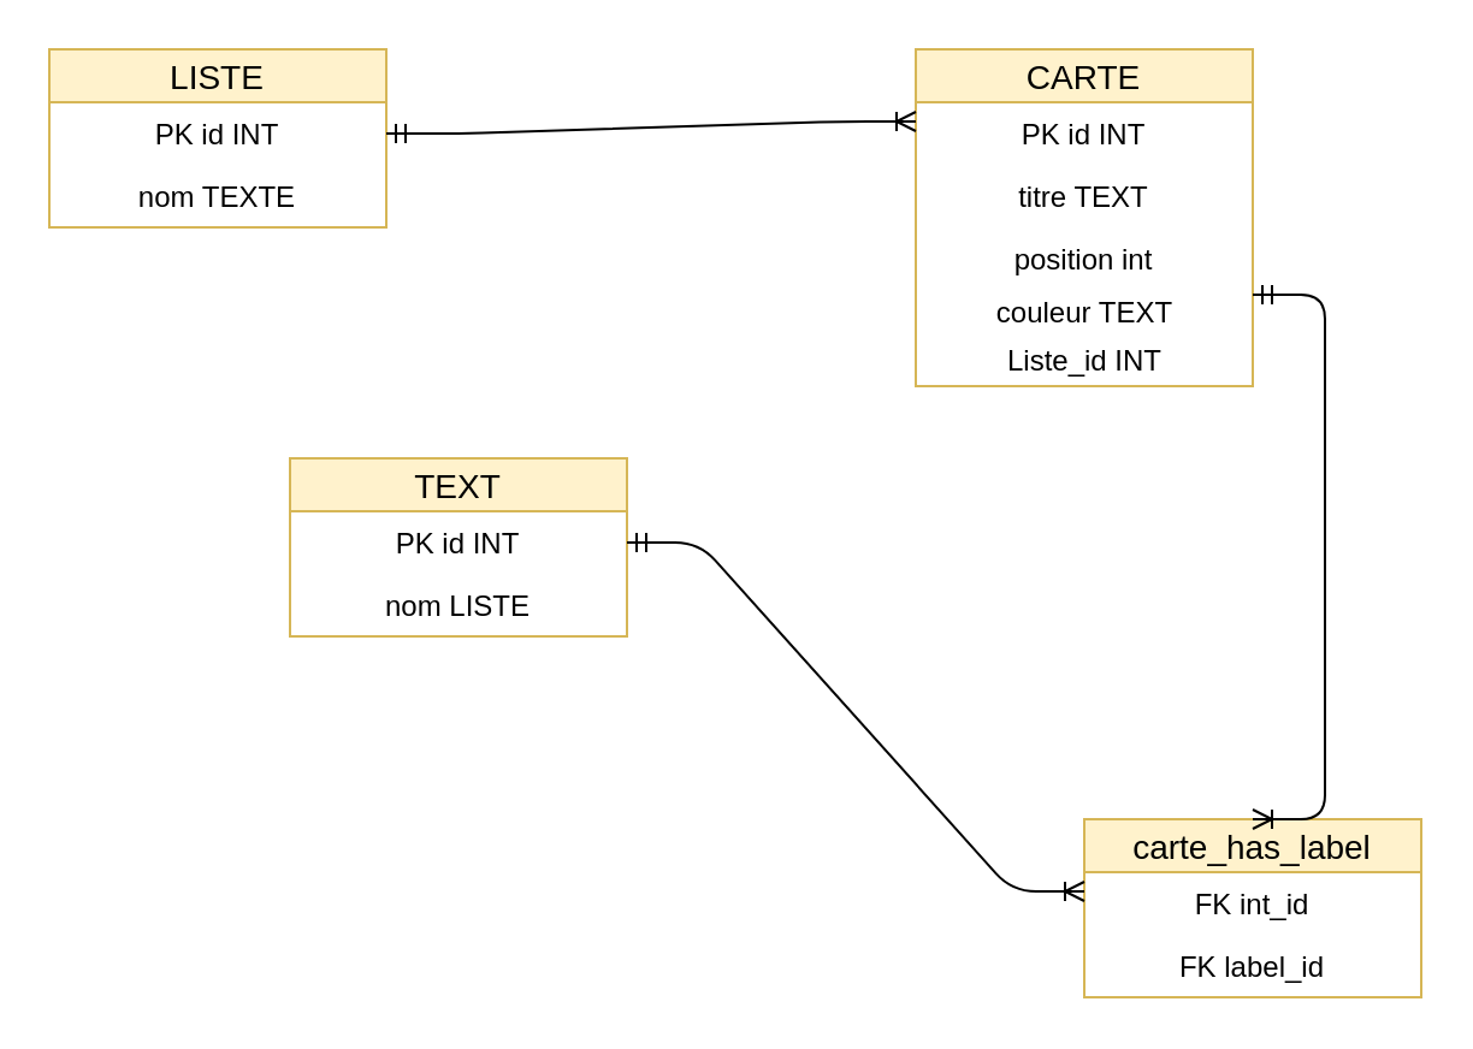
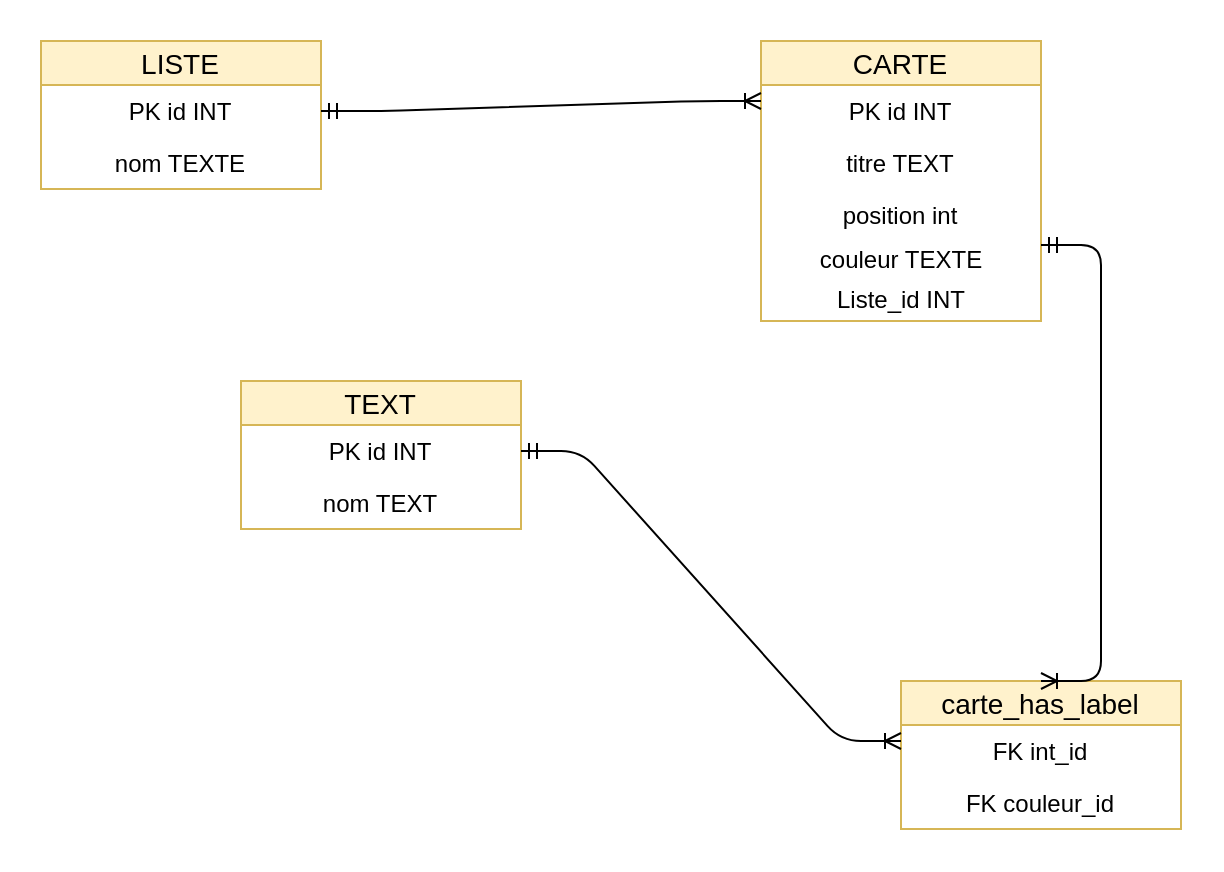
  <mxCell id="0" />
  <mxCell id="1" parent="0" />
  <mxCell id="2" value="LISTE" style="swimlane;fontStyle=0;childLayout=stackLayout;horizontal=1;startSize=22;fillColor=#fff2cc;horizontalStack=0;resizeParent=1;resizeParentMax=0;resizeLast=0;collapsible=1;marginBottom=0;swimlaneFillColor=#ffffff;align=center;fontSize=14;strokeColor=#d6b656;" vertex="1" parent="1"><mxGeometry x="20" y="20" width="140" height="74" as="geometry" /></mxCell>
  <mxCell id="3" value="PK id INT" style="text;strokeColor=none;fillColor=none;spacingLeft=4;spacingRight=4;overflow=hidden;rotatable=0;points=[[0,0.5],[1,0.5]];portConstraint=eastwest;fontSize=12;align=center;" vertex="1" parent="2"><mxGeometry y="22" width="140" height="26" as="geometry" /></mxCell>
  <mxCell id="4" value="nom TEXTE" style="text;strokeColor=none;fillColor=none;spacingLeft=4;spacingRight=4;overflow=hidden;rotatable=0;points=[[0,0.5],[1,0.5]];portConstraint=eastwest;fontSize=12;align=center;" vertex="1" parent="2"><mxGeometry y="48" width="140" height="26" as="geometry" /></mxCell>
  <mxCell id="5" value="CARTE" style="swimlane;fontStyle=0;childLayout=stackLayout;horizontal=1;startSize=22;fillColor=#fff2cc;horizontalStack=0;resizeParent=1;resizeParentMax=0;resizeLast=0;collapsible=1;marginBottom=0;swimlaneFillColor=#ffffff;align=center;fontSize=14;strokeColor=#d6b656;" vertex="1" parent="1"><mxGeometry x="380" y="20" width="140" height="140" as="geometry" /></mxCell>
  <mxCell id="6" value="PK id INT" style="text;strokeColor=none;fillColor=none;spacingLeft=4;spacingRight=4;overflow=hidden;rotatable=0;points=[[0,0.5],[1,0.5]];portConstraint=eastwest;fontSize=12;flipH=1;flipV=1;align=center;" vertex="1" parent="5"><mxGeometry y="22" width="140" height="26" as="geometry" /></mxCell>
  <mxCell id="7" value="titre TEXT" style="text;strokeColor=none;fillColor=none;spacingLeft=4;spacingRight=4;overflow=hidden;rotatable=0;points=[[0,0.5],[1,0.5]];portConstraint=eastwest;fontSize=12;align=center;" vertex="1" parent="5"><mxGeometry y="48" width="140" height="26" as="geometry" /></mxCell>
  <mxCell id="8" value="position int&#10;" style="text;strokeColor=none;fillColor=none;spacingLeft=4;spacingRight=4;overflow=hidden;rotatable=0;points=[[0,0.5],[1,0.5]];portConstraint=eastwest;fontSize=12;align=center;" vertex="1" parent="5"><mxGeometry y="74" width="140" height="26" as="geometry" /></mxCell>
- <mxCell id="9" value="couleur TEXT&lt;br&gt;" style="text;html=1;align=center;verticalAlign=middle;resizable=0;points=[];autosize=1;" vertex="1" parent="5"><mxGeometry y="100" width="140" height="20" as="geometry" /></mxCell>
+ <mxCell id="9" value="couleur TEXTE&lt;br&gt;" style="text;html=1;align=center;verticalAlign=middle;resizable=0;points=[];autosize=1;" vertex="1" parent="5"><mxGeometry y="100" width="140" height="20" as="geometry" /></mxCell>
  <mxCell id="10" value="Liste_id INT&lt;br&gt;" style="text;html=1;align=center;verticalAlign=middle;resizable=0;points=[];autosize=1;" vertex="1" parent="5"><mxGeometry y="120" width="140" height="20" as="geometry" /></mxCell>
  <mxCell id="11" value="" style="edgeStyle=entityRelationEdgeStyle;fontSize=12;html=1;endArrow=ERoneToMany;startArrow=ERmandOne;exitX=1;exitY=0.5;exitDx=0;exitDy=0;" edge="1" parent="1" source="3"><mxGeometry width="100" height="100" relative="1" as="geometry"><mxPoint x="280" y="150" as="sourcePoint" /><mxPoint x="380" y="50" as="targetPoint" /></mxGeometry></mxCell>
  <mxCell id="12" value="TEXT" style="swimlane;fontStyle=0;childLayout=stackLayout;horizontal=1;startSize=22;fillColor=#fff2cc;horizontalStack=0;resizeParent=1;resizeParentMax=0;resizeLast=0;collapsible=1;marginBottom=0;swimlaneFillColor=#ffffff;align=center;fontSize=14;strokeColor=#d6b656;" vertex="1" parent="1"><mxGeometry x="120" y="190" width="140" height="74" as="geometry" /></mxCell>
  <mxCell id="13" value="PK id INT" style="text;strokeColor=none;fillColor=none;spacingLeft=4;spacingRight=4;overflow=hidden;rotatable=0;points=[[0,0.5],[1,0.5]];portConstraint=eastwest;fontSize=12;align=center;" vertex="1" parent="12"><mxGeometry y="22" width="140" height="26" as="geometry" /></mxCell>
- <mxCell id="14" value="nom LISTE" style="text;strokeColor=none;fillColor=none;spacingLeft=4;spacingRight=4;overflow=hidden;rotatable=0;points=[[0,0.5],[1,0.5]];portConstraint=eastwest;fontSize=12;align=center;" vertex="1" parent="12"><mxGeometry y="48" width="140" height="26" as="geometry" /></mxCell>
+ <mxCell id="14" value="nom TEXT" style="text;strokeColor=none;fillColor=none;spacingLeft=4;spacingRight=4;overflow=hidden;rotatable=0;points=[[0,0.5],[1,0.5]];portConstraint=eastwest;fontSize=12;align=center;" vertex="1" parent="12"><mxGeometry y="48" width="140" height="26" as="geometry" /></mxCell>
  <mxCell id="15" value="carte_has_label" style="swimlane;fontStyle=0;childLayout=stackLayout;horizontal=1;startSize=22;fillColor=#fff2cc;horizontalStack=0;resizeParent=1;resizeParentMax=0;resizeLast=0;collapsible=1;marginBottom=0;swimlaneFillColor=#ffffff;align=center;fontSize=14;strokeColor=#d6b656;" vertex="1" parent="1"><mxGeometry x="450" y="340" width="140" height="74" as="geometry" /></mxCell>
  <mxCell id="16" value="FK int_id" style="text;strokeColor=none;fillColor=none;spacingLeft=4;spacingRight=4;overflow=hidden;rotatable=0;points=[[0,0.5],[1,0.5]];portConstraint=eastwest;fontSize=12;align=center;" vertex="1" parent="15"><mxGeometry y="22" width="140" height="26" as="geometry" /></mxCell>
- <mxCell id="17" value="FK label_id" style="text;strokeColor=none;fillColor=none;spacingLeft=4;spacingRight=4;overflow=hidden;rotatable=0;points=[[0,0.5],[1,0.5]];portConstraint=eastwest;fontSize=12;align=center;" vertex="1" parent="15"><mxGeometry y="48" width="140" height="26" as="geometry" /></mxCell>
+ <mxCell id="17" value="FK couleur_id" style="text;strokeColor=none;fillColor=none;spacingLeft=4;spacingRight=4;overflow=hidden;rotatable=0;points=[[0,0.5],[1,0.5]];portConstraint=eastwest;fontSize=12;align=center;" vertex="1" parent="15"><mxGeometry y="48" width="140" height="26" as="geometry" /></mxCell>
  <mxCell id="18" value="" style="edgeStyle=entityRelationEdgeStyle;fontSize=12;html=1;endArrow=ERoneToMany;startArrow=ERmandOne;entryX=0.5;entryY=0;entryDx=0;entryDy=0;labelPosition=left;verticalLabelPosition=middle;align=right;verticalAlign=middle;textDirection=ltr;" edge="1" parent="1" target="15"><mxGeometry width="100" height="100" relative="1" as="geometry"><mxPoint x="520" y="122" as="sourcePoint" /><mxPoint x="530" y="180" as="targetPoint" /></mxGeometry></mxCell>
  <mxCell id="19" value="" style="edgeStyle=entityRelationEdgeStyle;fontSize=12;html=1;endArrow=ERoneToMany;startArrow=ERmandOne;exitX=1;exitY=0.5;exitDx=0;exitDy=0;" edge="1" parent="1" source="13"><mxGeometry width="100" height="100" relative="1" as="geometry"><mxPoint x="350" y="470" as="sourcePoint" /><mxPoint x="450" y="370" as="targetPoint" /></mxGeometry></mxCell>
